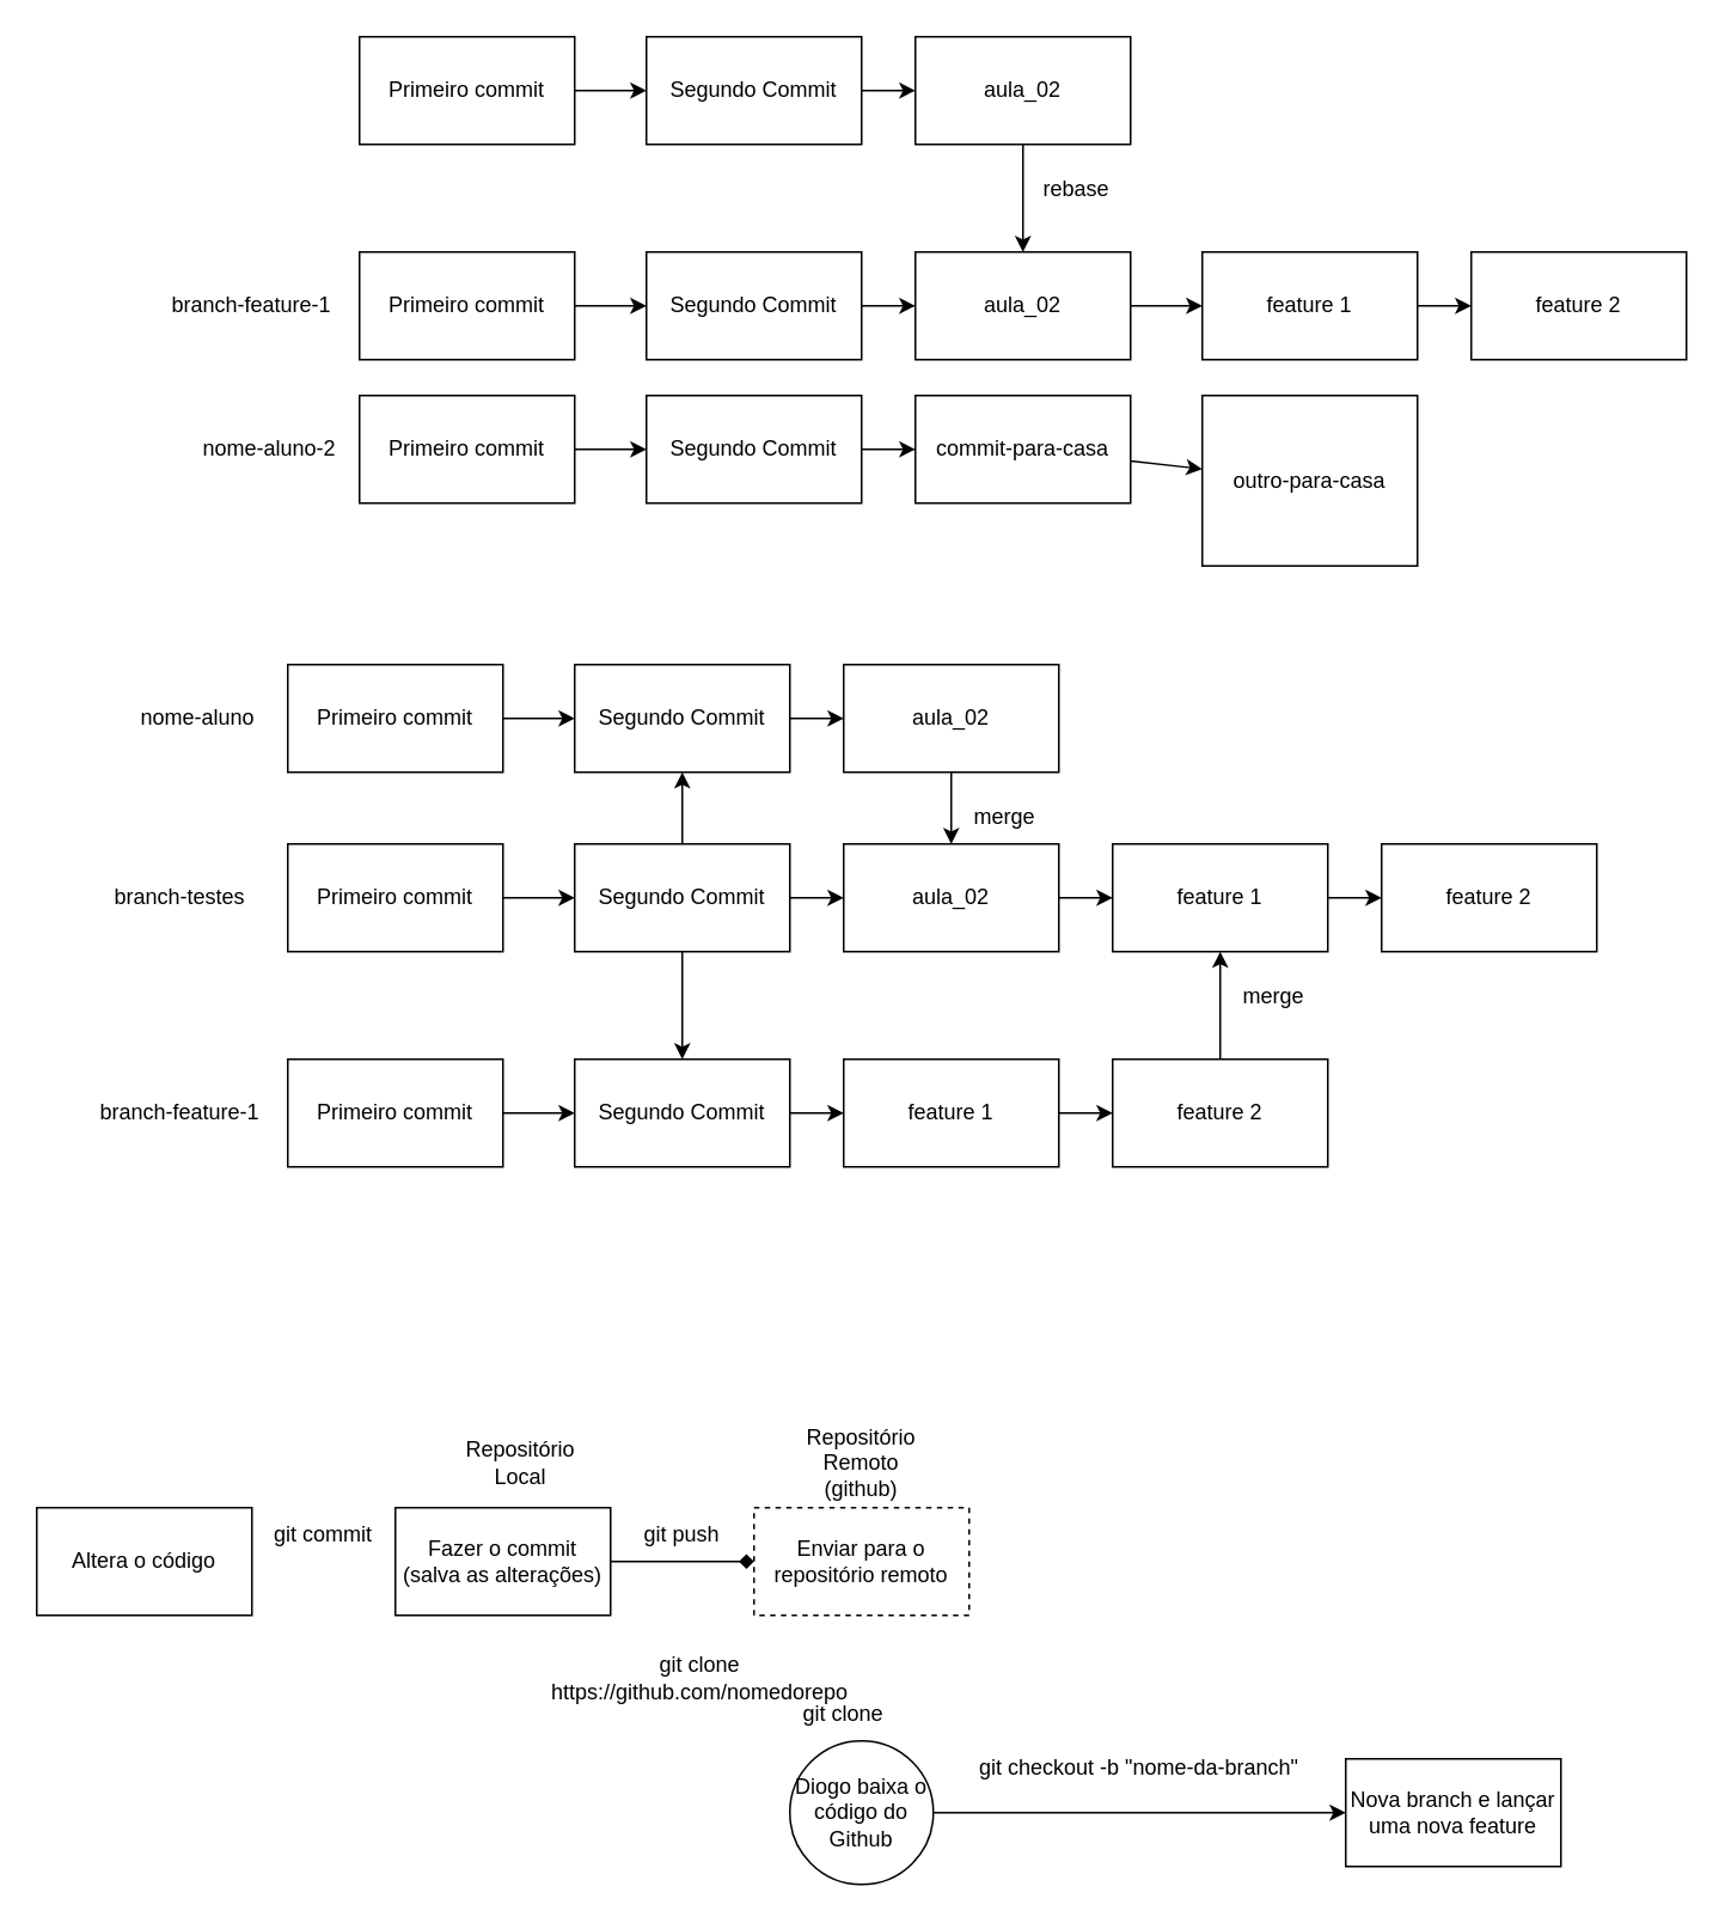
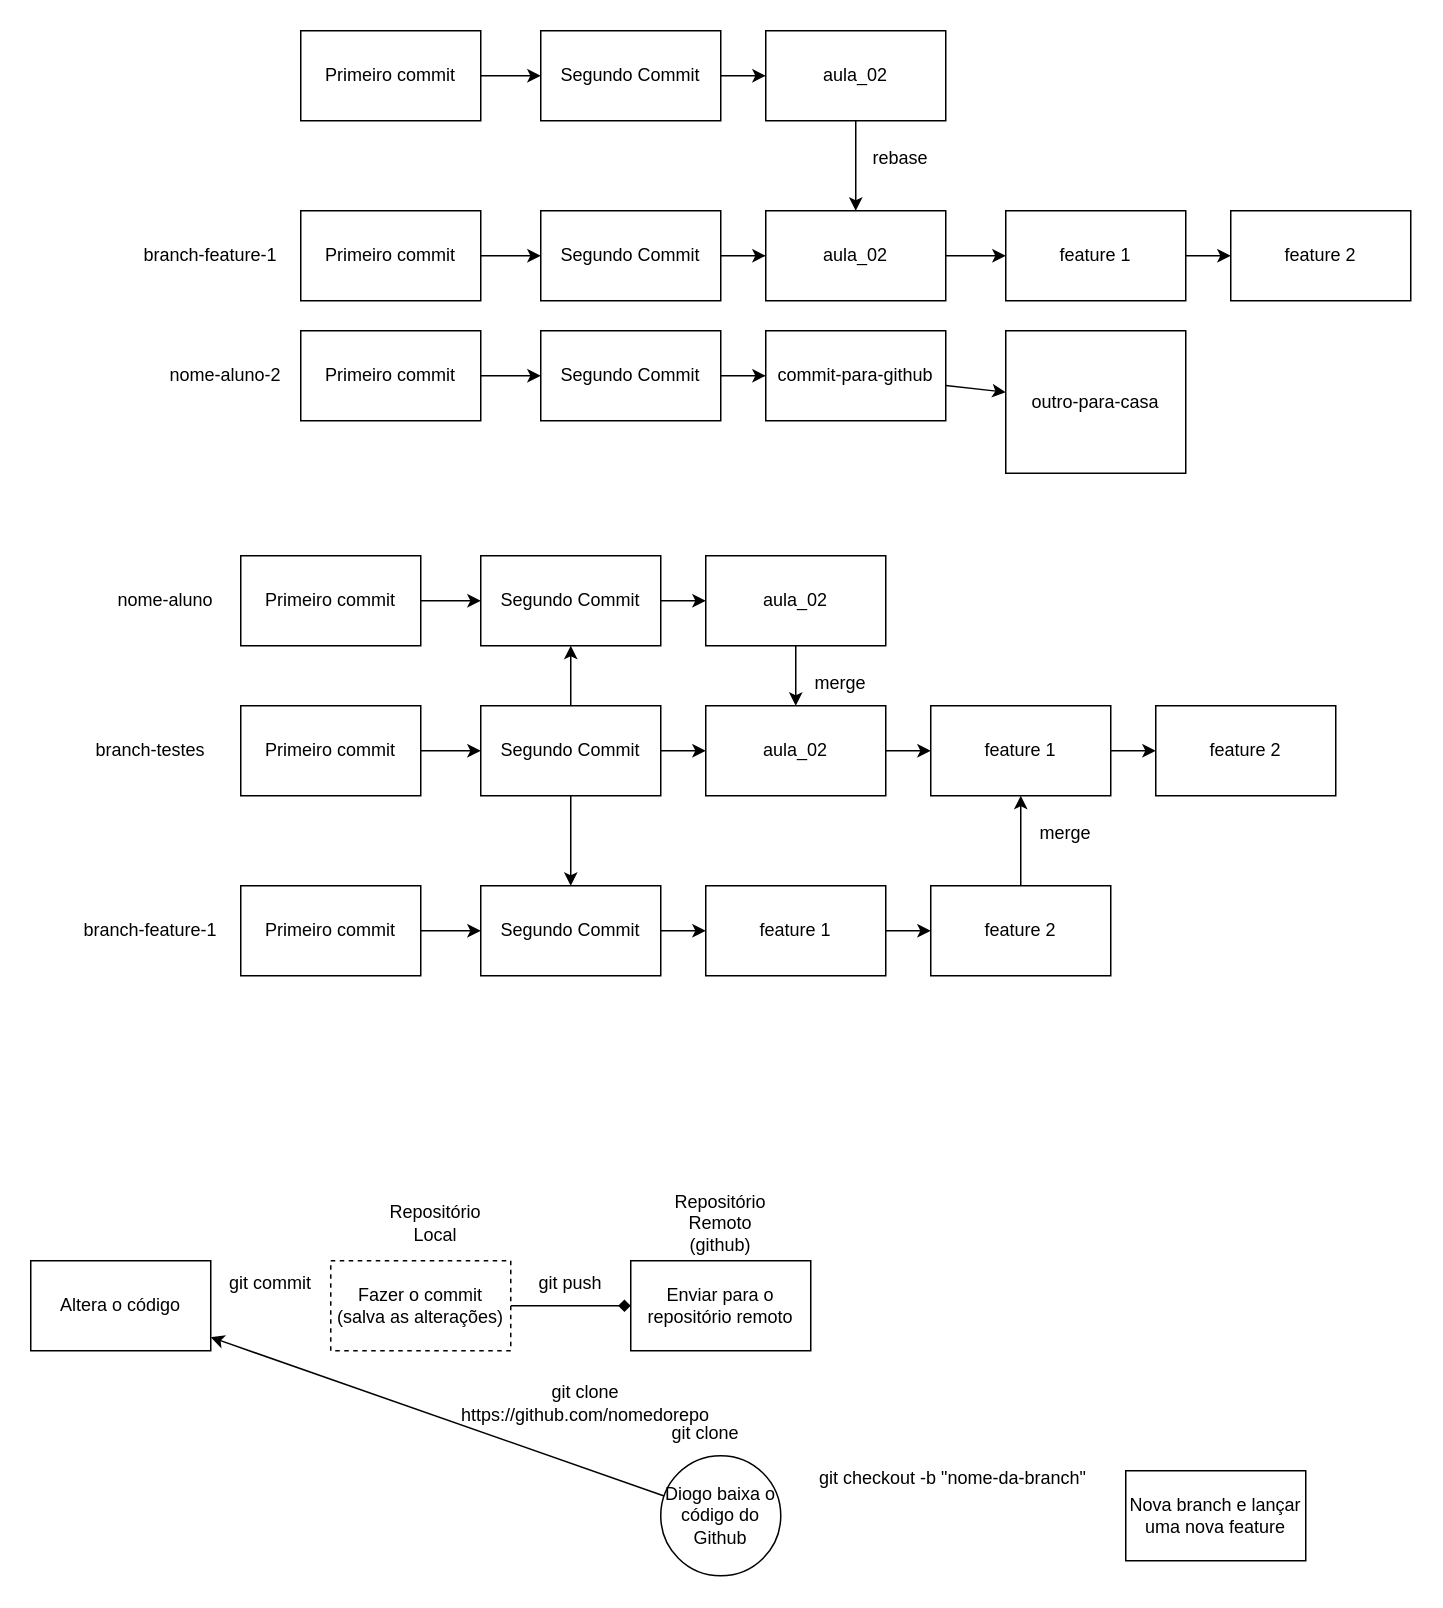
  <mxCell id="0" />
  <mxCell id="1" parent="0" />
  <mxCell id="2" value="Repositório Local" style="text;html=1;strokeColor=none;fillColor=none;align=center;verticalAlign=middle;whiteSpace=wrap;rounded=0;" vertex="1" parent="1"><mxGeometry x="260" y="800" width="60" height="30" as="geometry" /></mxCell>
  <mxCell id="3" value="Repositório&lt;br&gt;Remoto&lt;br&gt;(github)" style="text;html=1;strokeColor=none;fillColor=none;align=center;verticalAlign=middle;whiteSpace=wrap;rounded=0;" vertex="1" parent="1"><mxGeometry x="450" y="800" width="60" height="30" as="geometry" /></mxCell>
  <mxCell id="4" value="Altera o código" style="rounded=0;whiteSpace=wrap;html=1;" vertex="1" parent="1"><mxGeometry x="20" y="840" width="120" height="60" as="geometry" /></mxCell>
  <mxCell id="5" value="" style="edgeStyle=none;html=1;endArrow=diamond;" edge="1" parent="1" source="6" target="7"><mxGeometry relative="1" as="geometry" /></mxCell>
- <mxCell id="6" value="Fazer o commit&lt;br&gt;(salva as alterações)" style="whiteSpace=wrap;html=1;rounded=0;" vertex="1" parent="1"><mxGeometry x="220" y="840" width="120" height="60" as="geometry" /></mxCell>
- <mxCell id="7" value="Enviar para o repositório remoto" style="whiteSpace=wrap;html=1;rounded=0;dashed=1;" vertex="1" parent="1"><mxGeometry x="420" y="840" width="120" height="60" as="geometry" /></mxCell>
+ <mxCell id="6" value="Fazer o commit&lt;br&gt;(salva as alterações)" style="whiteSpace=wrap;html=1;rounded=0;dashed=1;" vertex="1" parent="1"><mxGeometry x="220" y="840" width="120" height="60" as="geometry" /></mxCell>
+ <mxCell id="7" value="Enviar para o repositório remoto" style="whiteSpace=wrap;html=1;rounded=0;" vertex="1" parent="1"><mxGeometry x="420" y="840" width="120" height="60" as="geometry" /></mxCell>
  <mxCell id="8" value="git push" style="text;html=1;strokeColor=none;fillColor=none;align=center;verticalAlign=middle;whiteSpace=wrap;rounded=0;" vertex="1" parent="1"><mxGeometry x="350" y="840" width="60" height="30" as="geometry" /></mxCell>
  <mxCell id="9" value="git commit" style="text;html=1;strokeColor=none;fillColor=none;align=center;verticalAlign=middle;whiteSpace=wrap;rounded=0;" vertex="1" parent="1"><mxGeometry x="150" y="840" width="60" height="30" as="geometry" /></mxCell>
- <mxCell id="10" value="" style="edgeStyle=none;html=1;" edge="1" parent="1" source="11" target="12"><mxGeometry relative="1" as="geometry" /></mxCell>
+ <mxCell id="10" value="" style="edgeStyle=none;html=1;" edge="1" parent="1" source="11" target="4"><mxGeometry relative="1" as="geometry" /></mxCell>
  <mxCell id="11" value="Diogo baixa o código do Github" style="ellipse;whiteSpace=wrap;html=1;rounded=0;" vertex="1" parent="1"><mxGeometry x="440" y="970" width="80" height="80" as="geometry" /></mxCell>
  <mxCell id="12" value="Nova branch e lançar uma nova feature" style="whiteSpace=wrap;html=1;rounded=0;" vertex="1" parent="1"><mxGeometry x="750" y="980" width="120" height="60" as="geometry" /></mxCell>
  <mxCell id="13" value="git clone https://github.com/nomedorepo" style="text;html=1;strokeColor=none;fillColor=none;align=center;verticalAlign=middle;whiteSpace=wrap;rounded=0;" vertex="1" parent="1"><mxGeometry x="360" y="920" width="60" height="30" as="geometry" /></mxCell>
  <mxCell id="14" value="git checkout -b &quot;nome-da-branch&quot;" style="text;html=1;strokeColor=none;fillColor=none;align=center;verticalAlign=middle;whiteSpace=wrap;rounded=0;" vertex="1" parent="1"><mxGeometry x="530" y="970" width="210" height="30" as="geometry" /></mxCell>
  <mxCell id="15" value="" style="edgeStyle=none;html=1;" edge="1" parent="1" source="16" target="20"><mxGeometry relative="1" as="geometry" /></mxCell>
  <mxCell id="16" value="Primeiro commit" style="rounded=0;whiteSpace=wrap;html=1;" vertex="1" parent="1"><mxGeometry x="160" y="470" width="120" height="60" as="geometry" /></mxCell>
  <mxCell id="17" value="" style="edgeStyle=none;html=1;" edge="1" parent="1" source="20" target="48"><mxGeometry relative="1" as="geometry" /></mxCell>
  <mxCell id="18" style="edgeStyle=none;html=1;entryX=0.5;entryY=0;entryDx=0;entryDy=0;" edge="1" parent="1" source="20" target="25"><mxGeometry relative="1" as="geometry" /></mxCell>
  <mxCell id="19" style="edgeStyle=none;html=1;" edge="1" parent="1" source="20" target="35"><mxGeometry relative="1" as="geometry" /></mxCell>
  <mxCell id="20" value="Segundo Commit" style="whiteSpace=wrap;html=1;rounded=0;" vertex="1" parent="1"><mxGeometry x="320" y="470" width="120" height="60" as="geometry" /></mxCell>
  <mxCell id="21" value="git clone" style="text;html=1;strokeColor=none;fillColor=none;align=center;verticalAlign=middle;whiteSpace=wrap;rounded=0;" vertex="1" parent="1"><mxGeometry x="440" y="940" width="60" height="30" as="geometry" /></mxCell>
  <mxCell id="22" value="" style="edgeStyle=none;html=1;" edge="1" parent="1" source="23" target="25"><mxGeometry relative="1" as="geometry" /></mxCell>
  <mxCell id="23" value="Primeiro commit" style="rounded=0;whiteSpace=wrap;html=1;" vertex="1" parent="1"><mxGeometry x="160" y="590" width="120" height="60" as="geometry" /></mxCell>
  <mxCell id="24" value="" style="edgeStyle=none;html=1;" edge="1" parent="1" source="25" target="29"><mxGeometry relative="1" as="geometry" /></mxCell>
  <mxCell id="25" value="Segundo Commit" style="whiteSpace=wrap;html=1;rounded=0;" vertex="1" parent="1"><mxGeometry x="320" y="590" width="120" height="60" as="geometry" /></mxCell>
  <mxCell id="26" value="branch-testes" style="text;html=1;strokeColor=none;fillColor=none;align=center;verticalAlign=middle;whiteSpace=wrap;rounded=0;" vertex="1" parent="1"><mxGeometry x="40" y="485" width="120" height="30" as="geometry" /></mxCell>
  <mxCell id="27" value="branch-feature-1" style="text;html=1;strokeColor=none;fillColor=none;align=center;verticalAlign=middle;whiteSpace=wrap;rounded=0;" vertex="1" parent="1"><mxGeometry x="50" y="605" width="100" height="30" as="geometry" /></mxCell>
  <mxCell id="28" value="" style="edgeStyle=none;html=1;" edge="1" parent="1" source="29" target="31"><mxGeometry relative="1" as="geometry" /></mxCell>
  <mxCell id="29" value="feature 1" style="whiteSpace=wrap;html=1;rounded=0;" vertex="1" parent="1"><mxGeometry x="470" y="590" width="120" height="60" as="geometry" /></mxCell>
  <mxCell id="30" style="edgeStyle=none;html=1;entryX=0.5;entryY=1;entryDx=0;entryDy=0;" edge="1" parent="1" source="31" target="68"><mxGeometry relative="1" as="geometry" /></mxCell>
  <mxCell id="31" value="feature 2" style="whiteSpace=wrap;html=1;rounded=0;" vertex="1" parent="1"><mxGeometry x="620" y="590" width="120" height="60" as="geometry" /></mxCell>
  <mxCell id="32" value="" style="edgeStyle=none;html=1;" edge="1" parent="1" source="33" target="35"><mxGeometry relative="1" as="geometry" /></mxCell>
  <mxCell id="33" value="Primeiro commit" style="rounded=0;whiteSpace=wrap;html=1;" vertex="1" parent="1"><mxGeometry x="160" y="370" width="120" height="60" as="geometry" /></mxCell>
  <mxCell id="34" value="" style="edgeStyle=none;html=1;" edge="1" parent="1" source="35" target="38"><mxGeometry relative="1" as="geometry" /></mxCell>
  <mxCell id="35" value="Segundo Commit" style="whiteSpace=wrap;html=1;rounded=0;" vertex="1" parent="1"><mxGeometry x="320" y="370" width="120" height="60" as="geometry" /></mxCell>
  <mxCell id="36" value="nome-aluno" style="text;html=1;strokeColor=none;fillColor=none;align=center;verticalAlign=middle;whiteSpace=wrap;rounded=0;" vertex="1" parent="1"><mxGeometry x="70" y="385" width="80" height="30" as="geometry" /></mxCell>
  <mxCell id="37" style="edgeStyle=none;html=1;entryX=0.5;entryY=0;entryDx=0;entryDy=0;" edge="1" parent="1" source="38" target="48"><mxGeometry relative="1" as="geometry" /></mxCell>
  <mxCell id="38" value="aula_02" style="whiteSpace=wrap;html=1;rounded=0;" vertex="1" parent="1"><mxGeometry x="470" y="370" width="120" height="60" as="geometry" /></mxCell>
  <mxCell id="39" value="" style="edgeStyle=none;html=1;" edge="1" parent="1" source="40" target="42"><mxGeometry relative="1" as="geometry" /></mxCell>
  <mxCell id="40" value="Primeiro commit" style="rounded=0;whiteSpace=wrap;html=1;" vertex="1" parent="1"><mxGeometry x="200" y="220" width="120" height="60" as="geometry" /></mxCell>
  <mxCell id="41" value="" style="edgeStyle=none;html=1;" edge="1" parent="1" source="42" target="45"><mxGeometry relative="1" as="geometry" /></mxCell>
  <mxCell id="42" value="Segundo Commit" style="whiteSpace=wrap;html=1;rounded=0;" vertex="1" parent="1"><mxGeometry x="360" y="220" width="120" height="60" as="geometry" /></mxCell>
  <mxCell id="43" value="nome-aluno-2" style="text;html=1;strokeColor=none;fillColor=none;align=center;verticalAlign=middle;whiteSpace=wrap;rounded=0;" vertex="1" parent="1"><mxGeometry x="110" y="235" width="80" height="30" as="geometry" /></mxCell>
  <mxCell id="44" value="" style="edgeStyle=none;html=1;" edge="1" parent="1" source="45" target="46"><mxGeometry relative="1" as="geometry" /></mxCell>
- <mxCell id="45" value="commit-para-casa" style="whiteSpace=wrap;html=1;rounded=0;" vertex="1" parent="1"><mxGeometry x="510" y="220" width="120" height="60" as="geometry" /></mxCell>
+ <mxCell id="45" value="commit-para-github" style="whiteSpace=wrap;html=1;rounded=0;" vertex="1" parent="1"><mxGeometry x="510" y="220" width="120" height="60" as="geometry" /></mxCell>
  <mxCell id="46" value="outro-para-casa" style="whiteSpace=wrap;html=1;rounded=0;" vertex="1" parent="1"><mxGeometry x="670" y="220" width="120" height="95" as="geometry" /></mxCell>
  <mxCell id="47" style="edgeStyle=none;html=1;entryX=0;entryY=0.5;entryDx=0;entryDy=0;" edge="1" parent="1" source="48" target="68"><mxGeometry relative="1" as="geometry" /></mxCell>
  <mxCell id="48" value="aula_02" style="whiteSpace=wrap;html=1;rounded=0;" vertex="1" parent="1"><mxGeometry x="470" y="470" width="120" height="60" as="geometry" /></mxCell>
  <mxCell id="49" value="merge" style="text;html=1;strokeColor=none;fillColor=none;align=center;verticalAlign=middle;whiteSpace=wrap;rounded=0;" vertex="1" parent="1"><mxGeometry x="650" y="540" width="120" height="30" as="geometry" /></mxCell>
  <mxCell id="50" value="" style="edgeStyle=none;html=1;" edge="1" parent="1" source="51" target="53"><mxGeometry relative="1" as="geometry" /></mxCell>
  <mxCell id="51" value="Primeiro commit" style="rounded=0;whiteSpace=wrap;html=1;" vertex="1" parent="1"><mxGeometry x="200" y="20" width="120" height="60" as="geometry" /></mxCell>
  <mxCell id="52" value="" style="edgeStyle=none;html=1;" edge="1" parent="1" source="53" target="63"><mxGeometry relative="1" as="geometry" /></mxCell>
  <mxCell id="53" value="Segundo Commit" style="whiteSpace=wrap;html=1;rounded=0;" vertex="1" parent="1"><mxGeometry x="360" y="20" width="120" height="60" as="geometry" /></mxCell>
  <mxCell id="54" value="" style="edgeStyle=none;html=1;" edge="1" parent="1" source="55" target="57"><mxGeometry relative="1" as="geometry" /></mxCell>
  <mxCell id="55" value="Primeiro commit" style="rounded=0;whiteSpace=wrap;html=1;" vertex="1" parent="1"><mxGeometry x="200" y="140" width="120" height="60" as="geometry" /></mxCell>
  <mxCell id="56" style="edgeStyle=none;html=1;entryX=0;entryY=0.5;entryDx=0;entryDy=0;" edge="1" parent="1" source="57" target="66"><mxGeometry relative="1" as="geometry" /></mxCell>
  <mxCell id="57" value="Segundo Commit" style="whiteSpace=wrap;html=1;rounded=0;" vertex="1" parent="1"><mxGeometry x="360" y="140" width="120" height="60" as="geometry" /></mxCell>
  <mxCell id="58" value="branch-feature-1" style="text;html=1;strokeColor=none;fillColor=none;align=center;verticalAlign=middle;whiteSpace=wrap;rounded=0;" vertex="1" parent="1"><mxGeometry x="90" y="155" width="100" height="30" as="geometry" /></mxCell>
  <mxCell id="59" value="" style="edgeStyle=none;html=1;" edge="1" parent="1" source="60" target="61"><mxGeometry relative="1" as="geometry" /></mxCell>
  <mxCell id="60" value="feature 1" style="whiteSpace=wrap;html=1;rounded=0;" vertex="1" parent="1"><mxGeometry x="670" y="140" width="120" height="60" as="geometry" /></mxCell>
  <mxCell id="61" value="feature 2" style="whiteSpace=wrap;html=1;rounded=0;" vertex="1" parent="1"><mxGeometry x="820" y="140" width="120" height="60" as="geometry" /></mxCell>
  <mxCell id="62" style="edgeStyle=none;html=1;entryX=0.5;entryY=0;entryDx=0;entryDy=0;" edge="1" parent="1" source="63" target="66"><mxGeometry relative="1" as="geometry" /></mxCell>
  <mxCell id="63" value="aula_02" style="whiteSpace=wrap;html=1;rounded=0;" vertex="1" parent="1"><mxGeometry x="510" y="20" width="120" height="60" as="geometry" /></mxCell>
  <mxCell id="64" value="rebase" style="text;html=1;strokeColor=none;fillColor=none;align=center;verticalAlign=middle;whiteSpace=wrap;rounded=0;" vertex="1" parent="1"><mxGeometry x="540" y="90" width="120" height="30" as="geometry" /></mxCell>
  <mxCell id="65" style="edgeStyle=none;html=1;entryX=0;entryY=0.5;entryDx=0;entryDy=0;" edge="1" parent="1" source="66" target="60"><mxGeometry relative="1" as="geometry" /></mxCell>
  <mxCell id="66" value="aula_02" style="whiteSpace=wrap;html=1;rounded=0;" vertex="1" parent="1"><mxGeometry x="510" y="140" width="120" height="60" as="geometry" /></mxCell>
  <mxCell id="67" style="edgeStyle=none;html=1;" edge="1" parent="1" source="68" target="69"><mxGeometry relative="1" as="geometry" /></mxCell>
  <mxCell id="68" value="feature 1" style="whiteSpace=wrap;html=1;rounded=0;" vertex="1" parent="1"><mxGeometry x="620" y="470" width="120" height="60" as="geometry" /></mxCell>
  <mxCell id="69" value="feature 2" style="whiteSpace=wrap;html=1;rounded=0;" vertex="1" parent="1"><mxGeometry x="770" y="470" width="120" height="60" as="geometry" /></mxCell>
  <mxCell id="70" value="merge" style="text;html=1;strokeColor=none;fillColor=none;align=center;verticalAlign=middle;whiteSpace=wrap;rounded=0;" vertex="1" parent="1"><mxGeometry x="500" y="440" width="120" height="30" as="geometry" /></mxCell>
